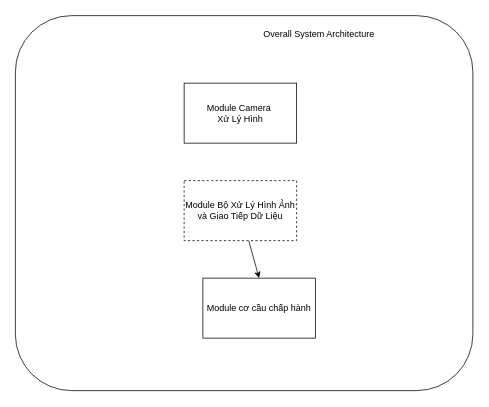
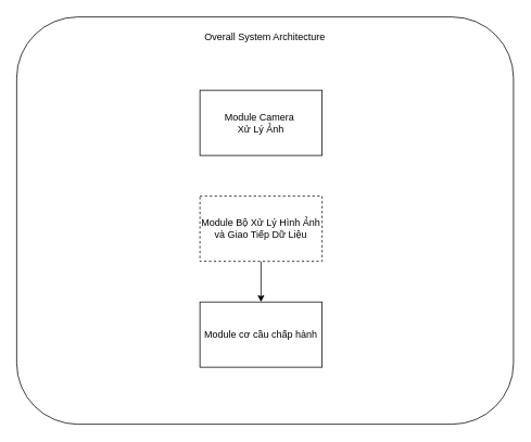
  <mxCell id="0" />
  <mxCell id="1" parent="0" />
  <mxCell id="2" value="" style="group" vertex="1" connectable="0" parent="1"><mxGeometry x="20" y="20" width="610" height="500" as="geometry" /></mxCell>
  <mxCell id="3" value="" style="rounded=1;whiteSpace=wrap;html=1;" vertex="1" parent="2"><mxGeometry width="610" height="500" as="geometry" /></mxCell>
- <mxCell id="4" value="Overall System Architecture" style="text;html=1;strokeColor=none;fillColor=none;align=center;verticalAlign=middle;whiteSpace=wrap;rounded=0;" vertex="1" parent="2"><mxGeometry x="305" y="10" width="200" height="30" as="geometry" /></mxCell>
- <mxCell id="5" value="Module Camera&amp;nbsp;&lt;br&gt;Xử Lý Hình" style="rounded=0;whiteSpace=wrap;html=1;" vertex="1" parent="2"><mxGeometry x="225" y="90" width="150" height="80" as="geometry" /></mxCell>
+ <mxCell id="4" value="Overall System Architecture" style="text;html=1;strokeColor=none;fillColor=none;align=center;verticalAlign=middle;whiteSpace=wrap;rounded=0;" vertex="1" parent="2"><mxGeometry x="205" y="10" width="200" height="30" as="geometry" /></mxCell>
+ <mxCell id="5" value="Module Camera&amp;nbsp;&lt;br&gt;Xử Lý Ảnh" style="rounded=0;whiteSpace=wrap;html=1;" vertex="1" parent="2"><mxGeometry x="225" y="90" width="150" height="80" as="geometry" /></mxCell>
  <mxCell id="6" style="edgeStyle=none;html=1;entryX=0.5;entryY=0;entryDx=0;entryDy=0;" edge="1" parent="2" source="7" target="8"><mxGeometry relative="1" as="geometry" /></mxCell>
  <mxCell id="7" value="Module Bộ Xử Lý Hình Ảnh và Giao Tiếp Dữ Liệu" style="rounded=0;whiteSpace=wrap;html=1;dashed=1;" vertex="1" parent="2"><mxGeometry x="225" y="220" width="150" height="80" as="geometry" /></mxCell>
- <mxCell id="8" value="Module cơ cầu chấp hành" style="rounded=0;whiteSpace=wrap;html=1;" vertex="1" parent="2"><mxGeometry x="250" y="350" width="150" height="80" as="geometry" /></mxCell>
+ <mxCell id="8" value="Module cơ cầu chấp hành" style="rounded=0;whiteSpace=wrap;html=1;" vertex="1" parent="2"><mxGeometry x="225" y="350" width="150" height="80" as="geometry" /></mxCell>
